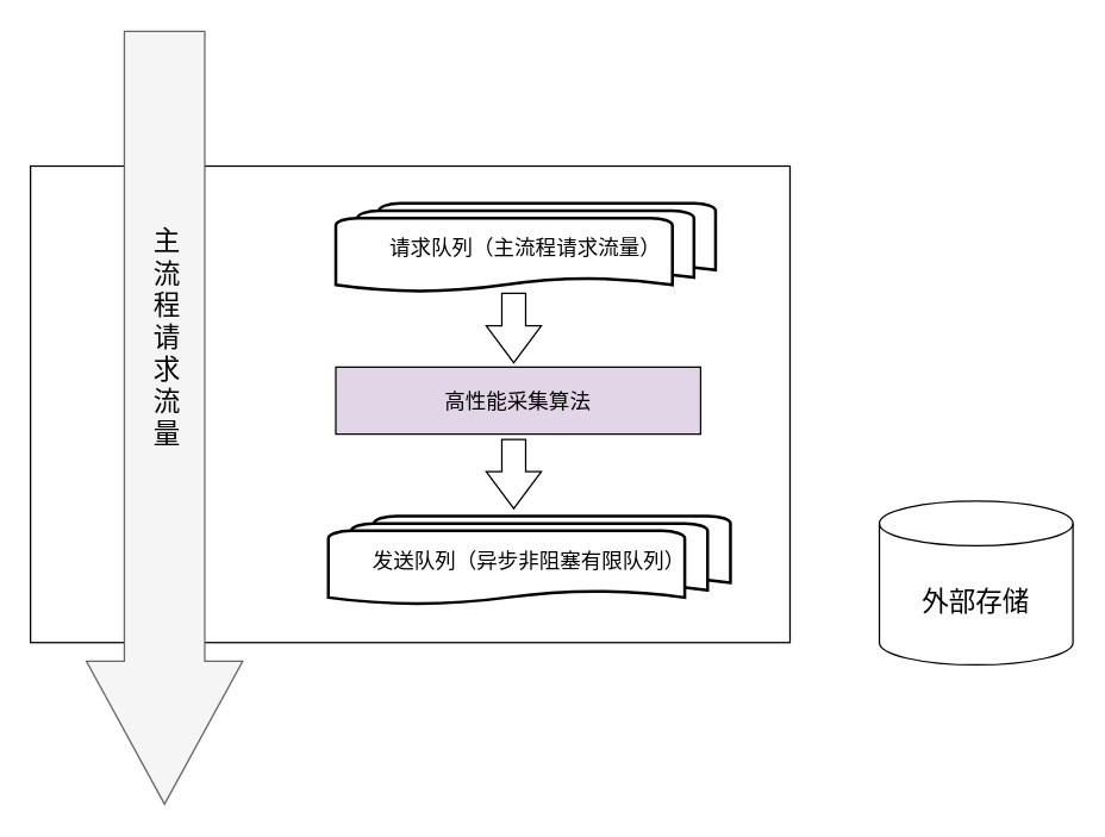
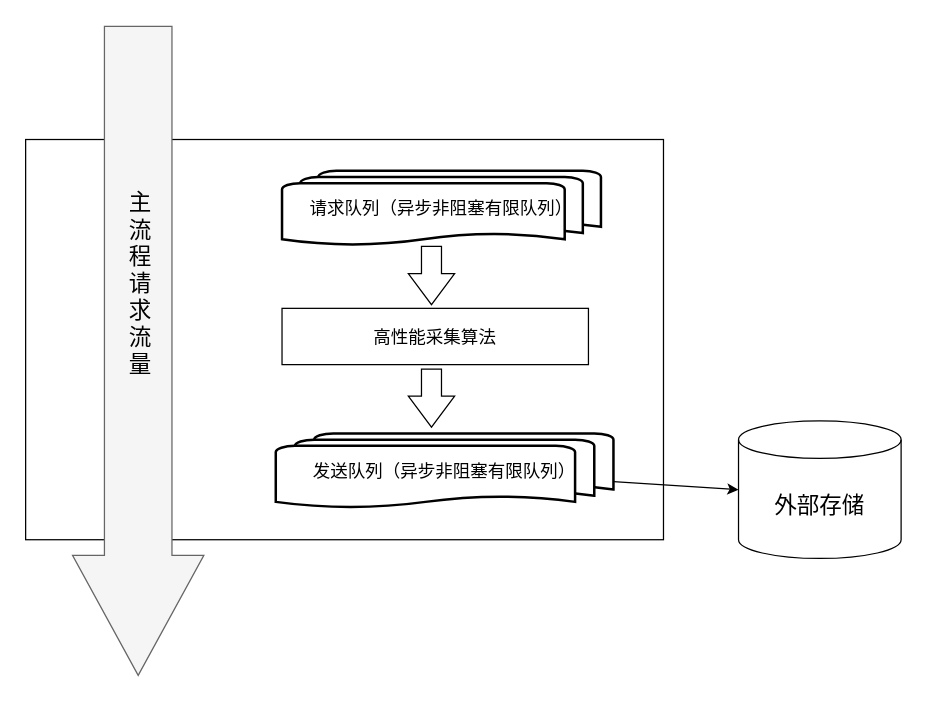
  <mxCell id="0" />
  <mxCell id="1" parent="0" />
  <mxCell id="2" value="" style="rounded=0;whiteSpace=wrap;html=1;" vertex="1" parent="1"><mxGeometry x="20" y="111" width="510" height="320" as="geometry" /></mxCell>
- <mxCell id="3" value="请求队列（主流程请求流量）" style="strokeWidth=2;html=1;shape=mxgraph.flowchart.multi-document;whiteSpace=wrap;fontSize=14;" vertex="1" parent="1"><mxGeometry x="225" y="136" width="255" height="60" as="geometry" /></mxCell>
+ <mxCell id="3" value="请求队列（异步非阻塞有限队列）" style="strokeWidth=2;html=1;shape=mxgraph.flowchart.multi-document;whiteSpace=wrap;fontSize=14;" vertex="1" parent="1"><mxGeometry x="225" y="136" width="255" height="60" as="geometry" /></mxCell>
+ <mxCell id="4" style="edgeStyle=none;rounded=0;orthogonalLoop=1;jettySize=auto;html=1;entryX=0;entryY=0.5;entryDx=0;entryDy=0;entryPerimeter=0;fontSize=18;" edge="1" parent="1" source="5" target="11"><mxGeometry relative="1" as="geometry" /></mxCell>
  <mxCell id="5" value="发送队列（异步非阻塞有限队列）" style="strokeWidth=2;html=1;shape=mxgraph.flowchart.multi-document;whiteSpace=wrap;fontSize=14;" vertex="1" parent="1"><mxGeometry x="220" y="346" width="270" height="60" as="geometry" /></mxCell>
- <mxCell id="6" value="高性能采集算法" style="rounded=0;whiteSpace=wrap;html=1;fontSize=14;fillColor=#e1d5e7;" vertex="1" parent="1"><mxGeometry x="225" y="246" width="245" height="45" as="geometry" /></mxCell>
+ <mxCell id="6" value="高性能采集算法" style="rounded=0;whiteSpace=wrap;html=1;fontSize=14;" vertex="1" parent="1"><mxGeometry x="225" y="246" width="245" height="45" as="geometry" /></mxCell>
  <mxCell id="7" value="" style="shape=flexArrow;endArrow=classic;html=1;rounded=0;fontSize=14;width=16;endSize=7.92;" edge="1" parent="1"><mxGeometry width="50" height="50" relative="1" as="geometry"><mxPoint x="344.5" y="196" as="sourcePoint" /><mxPoint x="344.5" y="243.5" as="targetPoint" /></mxGeometry></mxCell>
  <mxCell id="8" value="" style="shape=flexArrow;endArrow=classic;html=1;rounded=0;fontSize=14;width=16;endSize=7.92;" edge="1" parent="1"><mxGeometry width="50" height="50" relative="1" as="geometry"><mxPoint x="344.5" y="294" as="sourcePoint" /><mxPoint x="344.5" y="341.5" as="targetPoint" /></mxGeometry></mxCell>
  <mxCell id="9" value="" style="shape=flexArrow;endArrow=classic;html=1;rounded=0;endWidth=50;endSize=31.67;width=54;fillColor=#f5f5f5;strokeColor=#666666;" edge="1" parent="1"><mxGeometry width="50" height="50" relative="1" as="geometry"><mxPoint x="110" y="20" as="sourcePoint" /><mxPoint x="110" y="540" as="targetPoint" /></mxGeometry></mxCell>
  <mxCell id="10" value="主&lt;br style=&quot;font-size: 18px;&quot;&gt;流&lt;br style=&quot;font-size: 18px;&quot;&gt;程&lt;br style=&quot;font-size: 18px;&quot;&gt;请&lt;br style=&quot;font-size: 18px;&quot;&gt;求&lt;br style=&quot;font-size: 18px;&quot;&gt;流&lt;br style=&quot;font-size: 18px;&quot;&gt;量" style="text;html=1;strokeColor=none;fillColor=none;align=center;verticalAlign=middle;whiteSpace=wrap;rounded=0;fontSize=18;" vertex="1" parent="1"><mxGeometry x="92" y="107" width="40" height="240" as="geometry" /></mxCell>
  <mxCell id="11" value="外部存储" style="shape=cylinder3;whiteSpace=wrap;html=1;boundedLbl=1;backgroundOutline=1;size=15;fontSize=18;" vertex="1" parent="1"><mxGeometry x="590" y="336" width="130" height="110" as="geometry" /></mxCell>
